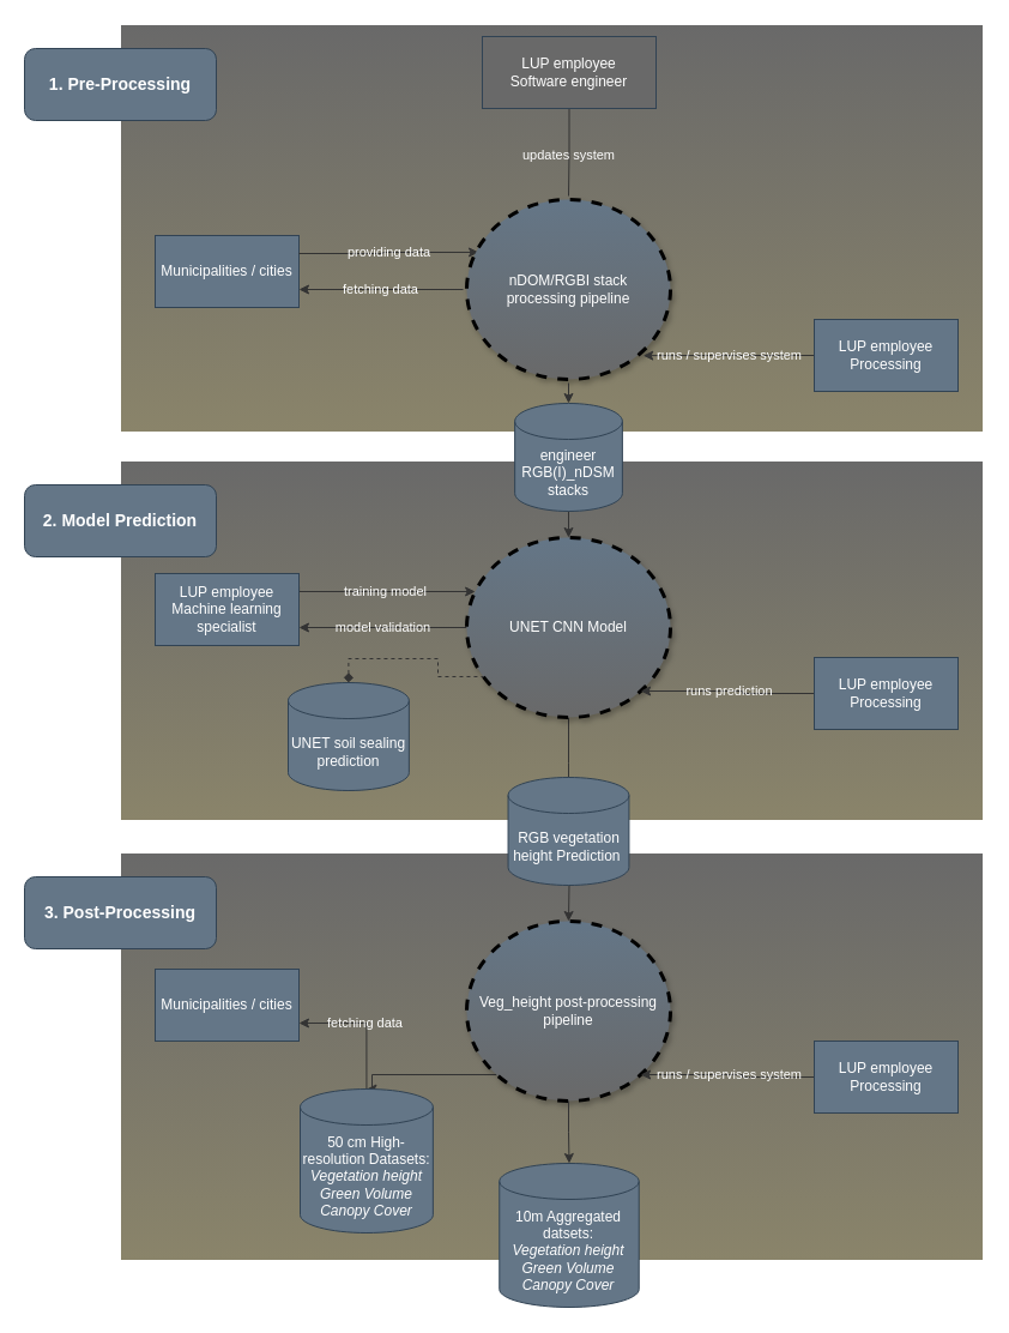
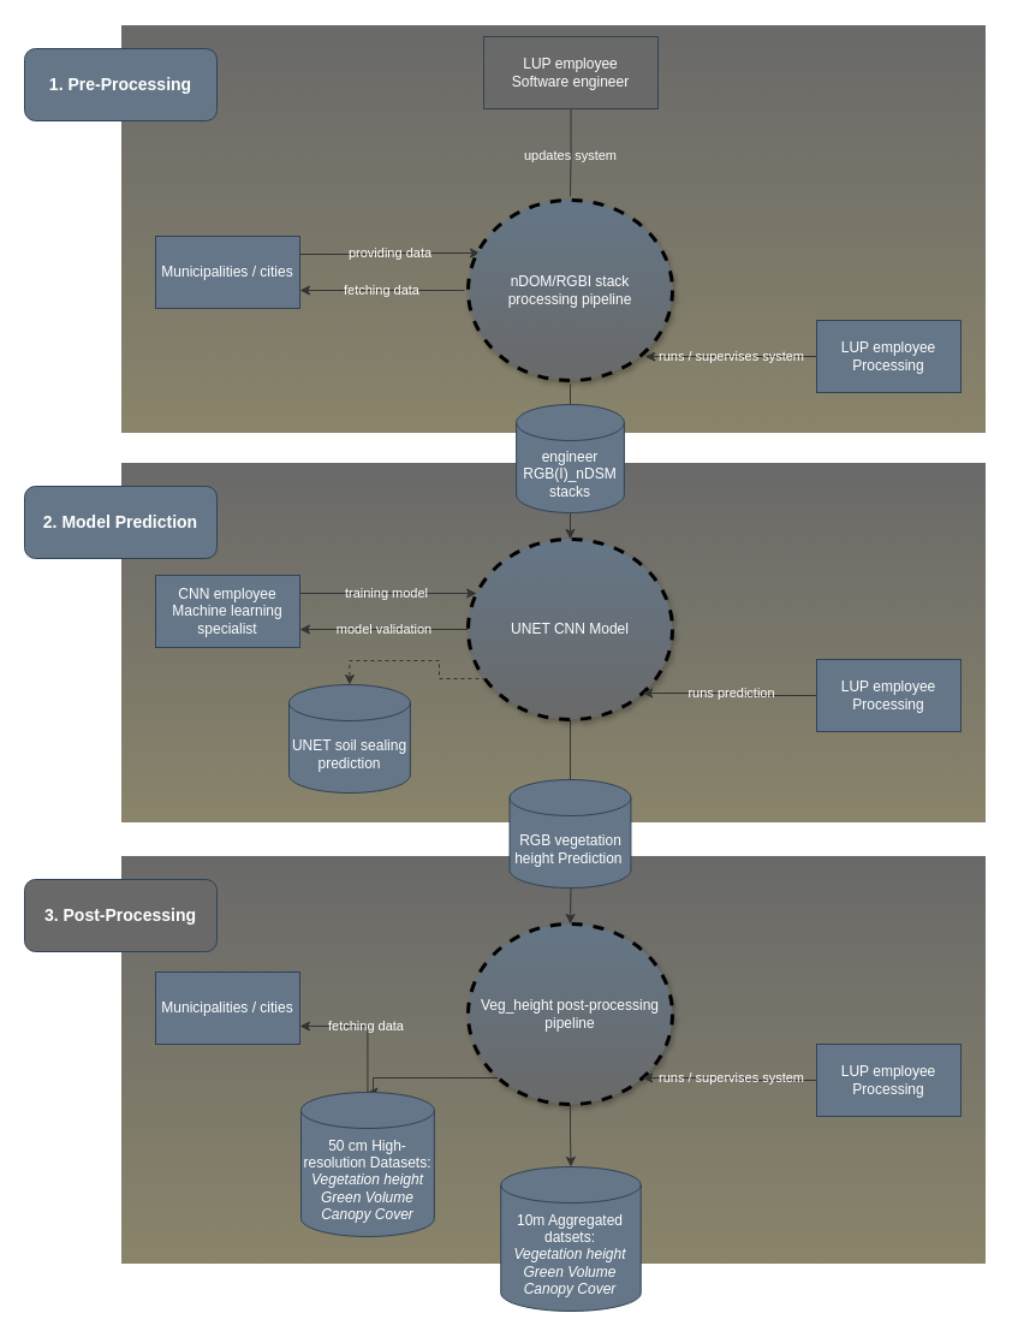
  <mxCell id="0" />
  <mxCell id="1" parent="0" />
  <mxCell id="2" value="" style="rounded=0;whiteSpace=wrap;html=1;align=left;labelBackgroundColor=none;labelBorderColor=none;fillColor=#696969;strokeColor=#FFFFFF;gradientColor=#8A846A;gradientDirection=south;" vertex="1" parent="1"><mxGeometry x="100" y="20" width="720" height="340" as="geometry" /></mxCell>
  <mxCell id="3" value="Municipalities / cities" style="rounded=0;whiteSpace=wrap;html=1;fillColor=#647687;fontColor=#ffffff;strokeColor=#314354;" parent="1" vertex="1"><mxGeometry x="129" y="196" width="120" height="60" as="geometry" /></mxCell>
  <mxCell id="4" value="providing data" style="edgeStyle=orthogonalEdgeStyle;rounded=0;orthogonalLoop=1;jettySize=auto;html=1;exitX=1;exitY=0.25;exitDx=0;exitDy=0;entryX=0.074;entryY=0.301;entryDx=0;entryDy=0;entryPerimeter=0;labelBackgroundColor=none;fontColor=#FFFFFF;strokeColor=#333333;" parent="1" source="3" target="6" edge="1"><mxGeometry x="0.003" relative="1" as="geometry"><mxPoint as="offset" /></mxGeometry></mxCell>
  <mxCell id="5" value="fetching data" style="edgeStyle=orthogonalEdgeStyle;rounded=0;orthogonalLoop=1;jettySize=auto;html=1;exitX=0;exitY=0.5;exitDx=0;exitDy=0;entryX=1;entryY=0.75;entryDx=0;entryDy=0;labelBackgroundColor=none;strokeColor=#333333;fontColor=#FFFFFF;" parent="1" source="6" target="3" edge="1"><mxGeometry relative="1" as="geometry" /></mxCell>
  <mxCell id="6" value="nDOM/RGBI stack&lt;br&gt;processing pipeline" style="ellipse;whiteSpace=wrap;html=1;fillColor=#647687;fontColor=#ffffff;strokeColor=#000000;shadow=1;gradientColor=#696969;strokeWidth=3;perimeterSpacing=3;dashed=1;" parent="1" vertex="1"><mxGeometry x="389" y="166" width="170" height="150" as="geometry" /></mxCell>
  <mxCell id="7" value="runs / supervises system" style="edgeStyle=orthogonalEdgeStyle;rounded=0;orthogonalLoop=1;jettySize=auto;html=1;exitX=0;exitY=0.5;exitDx=0;exitDy=0;entryX=1;entryY=1;entryDx=0;entryDy=0;labelBackgroundColor=none;fontColor=#FFFFFF;strokeColor=#333333;" parent="1" source="8" target="6" edge="1"><mxGeometry relative="1" as="geometry" /></mxCell>
  <mxCell id="8" value="LUP employee&lt;br&gt;Processing" style="rounded=0;whiteSpace=wrap;html=1;fillColor=#647687;fontColor=#ffffff;strokeColor=#314354;" parent="1" vertex="1"><mxGeometry x="679" y="266" width="120" height="60" as="geometry" /></mxCell>
  <mxCell id="9" value="updates system" style="edgeStyle=orthogonalEdgeStyle;rounded=0;orthogonalLoop=1;jettySize=auto;html=1;exitX=0.5;exitY=1;exitDx=0;exitDy=0;entryX=0.5;entryY=0;entryDx=0;entryDy=0;labelBackgroundColor=none;strokeColor=#333333;fontColor=#FFFFFF;endArrow=none;" parent="1" source="10" target="6" edge="1"><mxGeometry x="0.053" relative="1" as="geometry"><mxPoint as="offset" /></mxGeometry></mxCell>
  <mxCell id="10" value="LUP employee&lt;br&gt;Software engineer" style="rounded=0;whiteSpace=wrap;html=1;fillColor=#696969;fontColor=#ffffff;strokeColor=#314354;" parent="1" vertex="1"><mxGeometry x="402" y="30" width="145" height="60" as="geometry" /></mxCell>
  <mxCell id="11" value="&lt;b&gt;&lt;font style=&quot;font-size: 14px;&quot;&gt;1. Pre-Processing&lt;/font&gt;&lt;/b&gt;" style="rounded=1;whiteSpace=wrap;html=1;fillColor=#647687;fontColor=#ffffff;strokeColor=#314354;" vertex="1" parent="1"><mxGeometry x="20" y="40" width="160" height="60" as="geometry" /></mxCell>
  <mxCell id="12" value="" style="rounded=0;whiteSpace=wrap;html=1;align=left;fillColor=#696969;strokeColor=#FFFFFF;labelBackgroundColor=none;labelBorderColor=none;gradientColor=#8A846A;gradientDirection=south;" vertex="1" parent="1"><mxGeometry x="100" y="384" width="720" height="300" as="geometry" /></mxCell>
  <mxCell id="13" value="training model" style="edgeStyle=orthogonalEdgeStyle;rounded=0;orthogonalLoop=1;jettySize=auto;html=1;exitX=1.001;exitY=0.182;exitDx=0;exitDy=0;labelBackgroundColor=none;fontColor=#FFFFFF;exitPerimeter=0;strokeColor=#333333;" edge="1" parent="1" source="14" target="18"><mxGeometry relative="1" as="geometry"><Array as="points"><mxPoint x="249" y="493" /></Array></mxGeometry></mxCell>
- <mxCell id="14" value="LUP employee&lt;br&gt;Machine learning specialist" style="rounded=0;whiteSpace=wrap;html=1;fillColor=#647687;fontColor=#ffffff;strokeColor=#314354;" vertex="1" parent="1"><mxGeometry x="129" y="478" width="120" height="60" as="geometry" /></mxCell>
+ <mxCell id="14" value="CNN employee&lt;br&gt;Machine learning specialist" style="rounded=0;whiteSpace=wrap;html=1;fillColor=#647687;fontColor=#ffffff;strokeColor=#314354;" vertex="1" parent="1"><mxGeometry x="129" y="478" width="120" height="60" as="geometry" /></mxCell>
  <mxCell id="15" value="model validation" style="edgeStyle=orthogonalEdgeStyle;rounded=0;orthogonalLoop=1;jettySize=auto;html=1;exitX=0;exitY=0.5;exitDx=0;exitDy=0;entryX=1;entryY=0.75;entryDx=0;entryDy=0;labelBackgroundColor=none;strokeColor=#333333;fontColor=#FFFFFF;" edge="1" parent="1" source="18" target="14"><mxGeometry relative="1" as="geometry" /></mxCell>
  <mxCell id="16" style="edgeStyle=orthogonalEdgeStyle;rounded=0;orthogonalLoop=1;jettySize=auto;html=1;exitX=0.5;exitY=1;exitDx=0;exitDy=0;entryX=0.5;entryY=0;entryDx=0;entryDy=0;entryPerimeter=0;labelBackgroundColor=none;strokeColor=#333333;fontColor=#FFFFFF;" edge="1" parent="1" source="18"><mxGeometry relative="1" as="geometry"><mxPoint x="473.995" y="674" as="targetPoint" /></mxGeometry></mxCell>
- <mxCell id="17" style="edgeStyle=orthogonalEdgeStyle;rounded=0;orthogonalLoop=1;jettySize=auto;html=1;exitX=0.088;exitY=0.773;exitDx=0;exitDy=0;entryX=0.5;entryY=0;entryDx=0;entryDy=0;entryPerimeter=0;dashed=1;exitPerimeter=0;labelBackgroundColor=none;strokeColor=#333333;fontColor=#FFFFFF;endArrow=diamond;" edge="1" parent="1" source="18" target="25"><mxGeometry relative="1" as="geometry" /></mxCell>
+ <mxCell id="17" style="edgeStyle=orthogonalEdgeStyle;rounded=0;orthogonalLoop=1;jettySize=auto;html=1;exitX=0.088;exitY=0.773;exitDx=0;exitDy=0;entryX=0.5;entryY=0;entryDx=0;entryDy=0;entryPerimeter=0;dashed=1;exitPerimeter=0;labelBackgroundColor=none;strokeColor=#333333;fontColor=#FFFFFF;" edge="1" parent="1" source="18" target="25"><mxGeometry relative="1" as="geometry" /></mxCell>
  <mxCell id="18" value="UNET CNN Model" style="ellipse;whiteSpace=wrap;html=1;fillColor=#647687;fontColor=#ffffff;strokeColor=#000000;shadow=1;gradientColor=#696969;strokeWidth=3;dashed=1;" vertex="1" parent="1"><mxGeometry x="389" y="448" width="170" height="150" as="geometry" /></mxCell>
  <mxCell id="19" value="runs prediction" style="edgeStyle=orthogonalEdgeStyle;rounded=0;orthogonalLoop=1;jettySize=auto;html=1;exitX=0;exitY=0.5;exitDx=0;exitDy=0;entryX=1;entryY=1;entryDx=0;entryDy=0;labelBackgroundColor=none;strokeColor=#333333;fontColor=#FFFFFF;" edge="1" parent="1" source="20" target="18"><mxGeometry relative="1" as="geometry" /></mxCell>
  <mxCell id="20" value="LUP employee&lt;br&gt;Processing" style="rounded=0;whiteSpace=wrap;html=1;fillColor=#647687;fontColor=#ffffff;strokeColor=#314354;" vertex="1" parent="1"><mxGeometry x="679" y="548" width="120" height="60" as="geometry" /></mxCell>
  <mxCell id="21" value="&lt;b&gt;&lt;font style=&quot;font-size: 14px;&quot;&gt;2. Model Prediction&lt;/font&gt;&lt;/b&gt;" style="rounded=1;whiteSpace=wrap;html=1;fillColor=#647687;fontColor=#ffffff;strokeColor=#314354;" vertex="1" parent="1"><mxGeometry x="20" y="404" width="160" height="60" as="geometry" /></mxCell>
  <mxCell id="22" value="" style="edgeStyle=orthogonalEdgeStyle;rounded=0;orthogonalLoop=1;jettySize=auto;html=1;exitX=0.5;exitY=1;exitDx=0;exitDy=0;entryX=0.5;entryY=0;entryDx=0;entryDy=0;fontSize=11;labelBackgroundColor=none;strokeColor=#333333;fontColor=#FFFFFF;" parent="1" target="18" edge="1"><mxGeometry x="-0.135" relative="1" as="geometry"><mxPoint x="474.005" y="419" as="sourcePoint" /><mxPoint x="474.5" y="394" as="targetPoint" /><mxPoint as="offset" /></mxGeometry></mxCell>
- <mxCell id="23" value="" style="edgeStyle=orthogonalEdgeStyle;rounded=0;orthogonalLoop=1;jettySize=auto;html=1;exitX=0.5;exitY=1;exitDx=0;exitDy=0;entryX=0.5;entryY=0;entryDx=0;entryDy=0;fontSize=11;labelBackgroundColor=none;strokeColor=#333333;fontColor=#FFFFFF;" edge="1" parent="1" source="6" target="24"><mxGeometry x="-0.135" relative="1" as="geometry"><mxPoint x="474" y="316" as="sourcePoint" /><mxPoint x="474" y="464" as="targetPoint" /><mxPoint as="offset" /></mxGeometry></mxCell>
+ <mxCell id="23" value="" style="edgeStyle=orthogonalEdgeStyle;rounded=0;orthogonalLoop=1;jettySize=auto;html=1;exitX=0.5;exitY=1;exitDx=0;exitDy=0;entryX=0.5;entryY=0;entryDx=0;entryDy=0;fontSize=11;labelBackgroundColor=none;strokeColor=#333333;fontColor=#FFFFFF;endArrow=none;" edge="1" parent="1" source="6" target="24"><mxGeometry x="-0.135" relative="1" as="geometry"><mxPoint x="474" y="316" as="sourcePoint" /><mxPoint x="474" y="464" as="targetPoint" /><mxPoint as="offset" /></mxGeometry></mxCell>
  <mxCell id="24" value="engineer RGB(I)_nDSM&lt;br&gt;stacks" style="shape=cylinder3;whiteSpace=wrap;html=1;boundedLbl=1;backgroundOutline=1;size=15;fillColor=#647687;fontColor=#ffffff;strokeColor=#314354;" vertex="1" parent="1"><mxGeometry x="429.13" y="336" width="89.75" height="90" as="geometry" /></mxCell>
  <mxCell id="25" value="UNET soil sealing prediction" style="shape=cylinder3;whiteSpace=wrap;html=1;boundedLbl=1;backgroundOutline=1;size=15;fillColor=#647687;fontColor=#ffffff;strokeColor=#314354;" vertex="1" parent="1"><mxGeometry x="240" y="569" width="100.87" height="90" as="geometry" /></mxCell>
  <mxCell id="26" value="" style="rounded=0;whiteSpace=wrap;html=1;align=left;labelBackgroundColor=none;labelBorderColor=none;fillColor=#696969;strokeColor=#FFFFFF;gradientColor=#8A846A;gradientDirection=south;" vertex="1" parent="1"><mxGeometry x="100" y="711" width="720" height="340" as="geometry" /></mxCell>
  <mxCell id="27" value="Municipalities / cities" style="rounded=0;whiteSpace=wrap;html=1;fillColor=#647687;fontColor=#ffffff;strokeColor=#314354;" vertex="1" parent="1"><mxGeometry x="129" y="808" width="120" height="60" as="geometry" /></mxCell>
  <mxCell id="28" value="fetching data" style="edgeStyle=orthogonalEdgeStyle;rounded=0;orthogonalLoop=1;jettySize=auto;html=1;exitX=0.5;exitY=0;exitDx=0;exitDy=0;entryX=1;entryY=0.75;entryDx=0;entryDy=0;exitPerimeter=0;labelBackgroundColor=none;strokeColor=#333333;fontColor=#FFFFFF;" edge="1" parent="1" source="37" target="27"><mxGeometry relative="1" as="geometry" /></mxCell>
  <mxCell id="29" style="edgeStyle=orthogonalEdgeStyle;rounded=0;orthogonalLoop=1;jettySize=auto;html=1;exitX=0;exitY=1;exitDx=0;exitDy=0;entryX=0.5;entryY=0;entryDx=0;entryDy=0;entryPerimeter=0;labelBackgroundColor=none;strokeColor=#333333;fontColor=#FFFFFF;" edge="1" parent="1" source="30" target="37"><mxGeometry relative="1" as="geometry"><Array as="points"><mxPoint x="310" y="896" /></Array></mxGeometry></mxCell>
  <mxCell id="30" value="Veg_height post-processing pipeline" style="ellipse;whiteSpace=wrap;html=1;fillColor=#647687;fontColor=#ffffff;strokeColor=#000000;shadow=1;gradientColor=#696969;strokeWidth=3;dashed=1;" vertex="1" parent="1"><mxGeometry x="389" y="768" width="170" height="150" as="geometry" /></mxCell>
  <mxCell id="31" value="runs / supervises system" style="edgeStyle=orthogonalEdgeStyle;rounded=0;orthogonalLoop=1;jettySize=auto;html=1;exitX=0;exitY=0.5;exitDx=0;exitDy=0;entryX=1;entryY=1;entryDx=0;entryDy=0;labelBackgroundColor=none;strokeColor=#333333;fontColor=#FFFFFF;" edge="1" parent="1" source="32" target="30"><mxGeometry relative="1" as="geometry" /></mxCell>
  <mxCell id="32" value="LUP employee&lt;br&gt;Processing" style="rounded=0;whiteSpace=wrap;html=1;fillColor=#647687;fontColor=#ffffff;strokeColor=#314354;" vertex="1" parent="1"><mxGeometry x="679" y="868" width="120" height="60" as="geometry" /></mxCell>
- <mxCell id="33" value="&lt;b&gt;&lt;font style=&quot;font-size: 14px;&quot;&gt;3. Post-Processing&lt;/font&gt;&lt;/b&gt;" style="rounded=1;whiteSpace=wrap;html=1;fillColor=#647687;fontColor=#ffffff;strokeColor=#314354;" vertex="1" parent="1"><mxGeometry x="20" y="731" width="160" height="60" as="geometry" /></mxCell>
+ <mxCell id="33" value="&lt;b&gt;&lt;font style=&quot;font-size: 14px;&quot;&gt;3. Post-Processing&lt;/font&gt;&lt;/b&gt;" style="rounded=1;whiteSpace=wrap;html=1;fillColor=#696969;fontColor=#ffffff;strokeColor=#314354;" vertex="1" parent="1"><mxGeometry x="20" y="731" width="160" height="60" as="geometry" /></mxCell>
  <mxCell id="34" value="" style="edgeStyle=orthogonalEdgeStyle;rounded=0;orthogonalLoop=1;jettySize=auto;html=1;exitX=0.5;exitY=1;exitDx=0;exitDy=0;fontSize=11;entryX=0.5;entryY=0;entryDx=0;entryDy=0;entryPerimeter=0;labelBackgroundColor=none;strokeColor=#333333;fontColor=#FFFFFF;" edge="1" parent="1" source="30" target="38"><mxGeometry x="-0.135" relative="1" as="geometry"><mxPoint x="474" y="991" as="sourcePoint" /><mxPoint x="473.995" y="928" as="targetPoint" /><mxPoint as="offset" /></mxGeometry></mxCell>
  <mxCell id="35" style="edgeStyle=orthogonalEdgeStyle;rounded=0;orthogonalLoop=1;jettySize=auto;html=1;exitX=0.5;exitY=1;exitDx=0;exitDy=0;exitPerimeter=0;labelBackgroundColor=none;strokeColor=#333333;fontColor=#FFFFFF;" edge="1" parent="1" target="30"><mxGeometry relative="1" as="geometry"><mxPoint x="473.995" y="705" as="sourcePoint" /></mxGeometry></mxCell>
  <mxCell id="36" value="RGB vegetation height Prediction&amp;nbsp;" style="shape=cylinder3;whiteSpace=wrap;html=1;boundedLbl=1;backgroundOutline=1;size=15;fillColor=#647687;fontColor=#ffffff;strokeColor=#314354;" vertex="1" parent="1"><mxGeometry x="423.56" y="648" width="100.87" height="90" as="geometry" /></mxCell>
  <mxCell id="37" value="50 cm High-resolution Datasets: &lt;i&gt;Vegetation height&lt;br&gt;Green Volume&lt;br&gt;Canopy Cover&lt;/i&gt;" style="shape=cylinder3;whiteSpace=wrap;html=1;boundedLbl=1;backgroundOutline=1;size=15;fillColor=#647687;fontColor=#ffffff;strokeColor=#314354;" vertex="1" parent="1"><mxGeometry x="250" y="908" width="110.87" height="120" as="geometry" /></mxCell>
  <mxCell id="38" value="10m Aggregated datsets: &lt;br&gt;&lt;i&gt;Vegetation height&lt;br&gt;Green Volume&lt;br&gt;Canopy Cover&lt;/i&gt;" style="shape=cylinder3;whiteSpace=wrap;html=1;boundedLbl=1;backgroundOutline=1;size=15;fillColor=#647687;fontColor=#ffffff;strokeColor=#314354;" vertex="1" parent="1"><mxGeometry x="416.28" y="970" width="116.44" height="120" as="geometry" /></mxCell>
